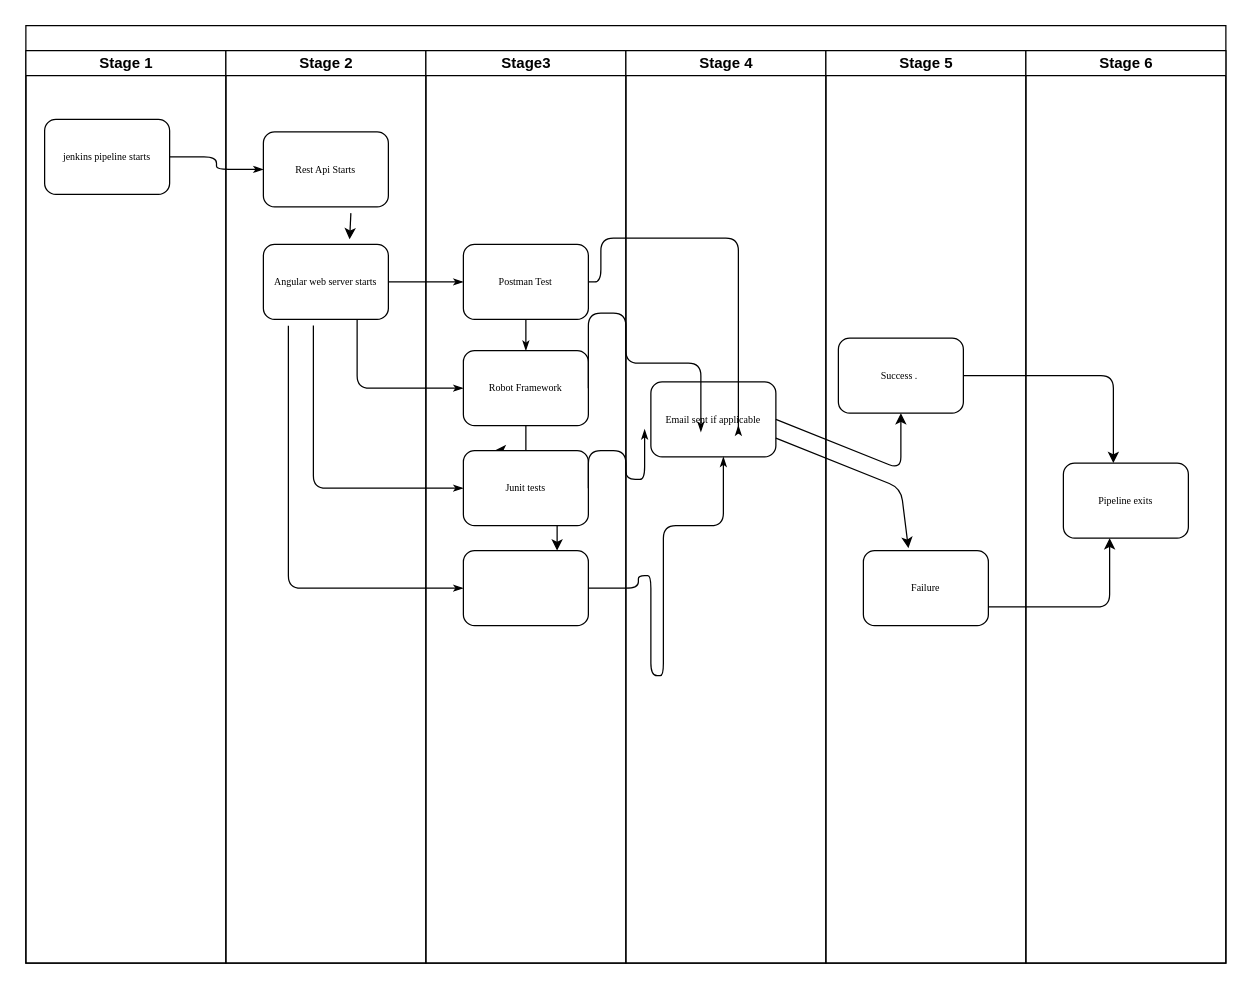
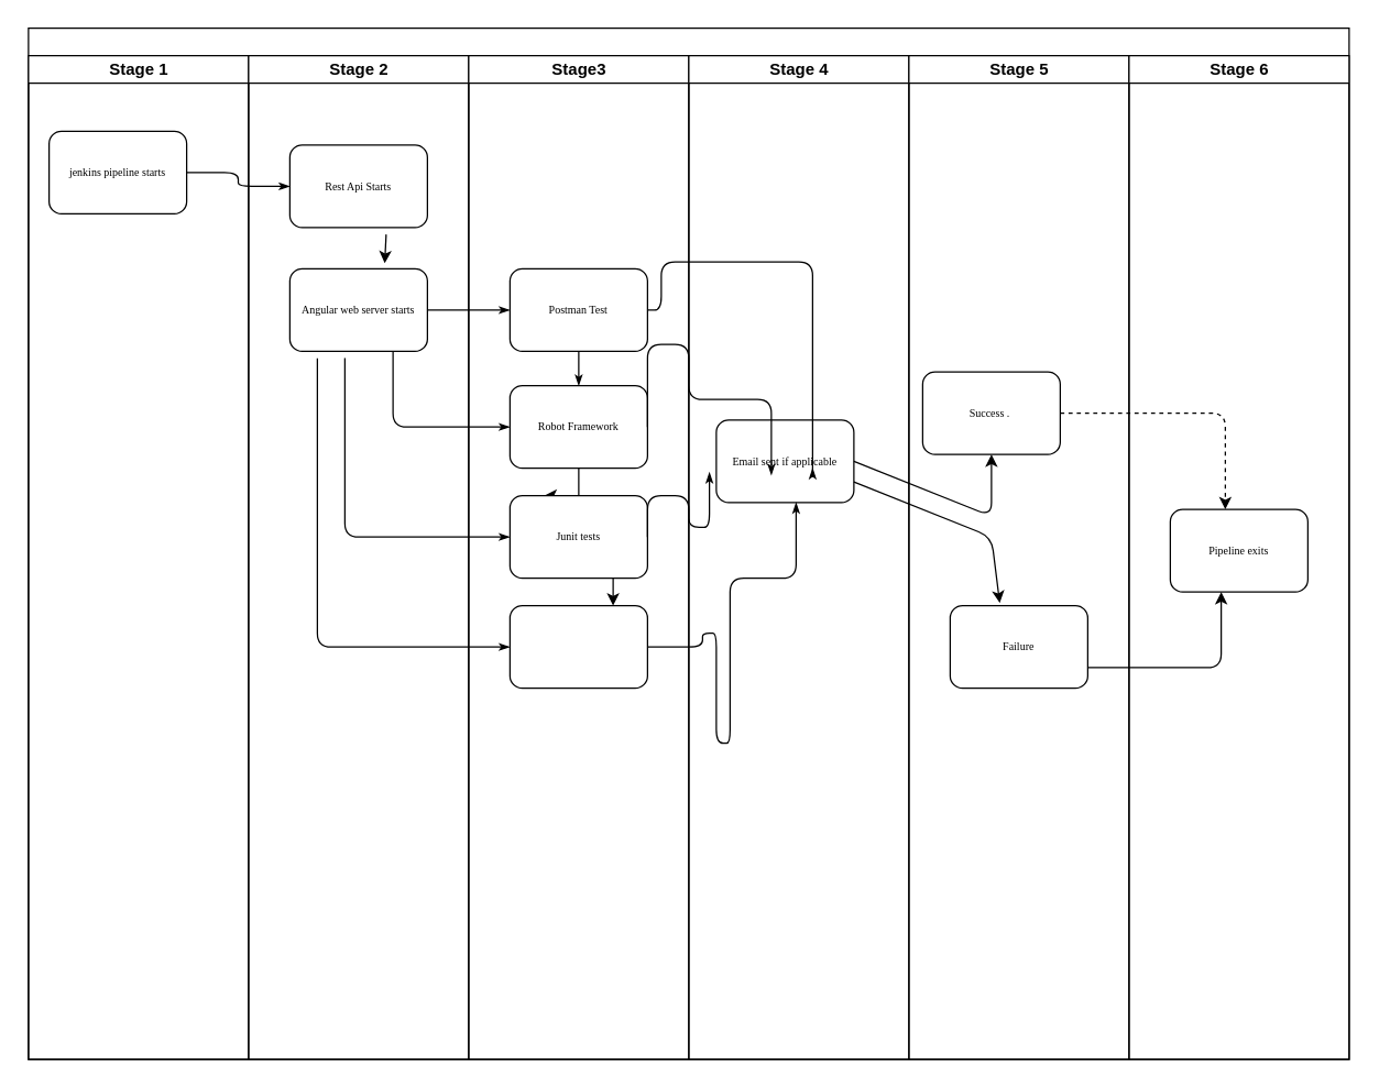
  <mxCell id="0" />
  <mxCell id="1" parent="0" />
  <mxCell id="2" value="" style="swimlane;html=1;childLayout=stackLayout;startSize=20;rounded=0;shadow=0;labelBackgroundColor=none;strokeWidth=1;fontFamily=Verdana;fontSize=8;align=center;" parent="1" vertex="1"><mxGeometry x="20" y="20" width="960" height="750" as="geometry" /></mxCell>
  <mxCell id="3" value="Stage 1" style="swimlane;html=1;startSize=20;" parent="2" vertex="1"><mxGeometry y="20" width="160" height="730" as="geometry" /></mxCell>
  <mxCell id="4" value="jenkins pipeline starts" style="rounded=1;whiteSpace=wrap;html=1;shadow=0;labelBackgroundColor=none;strokeWidth=1;fontFamily=Verdana;fontSize=8;align=center;" parent="3" vertex="1"><mxGeometry x="15" y="55" width="100" height="60" as="geometry" /></mxCell>
  <mxCell id="5" style="edgeStyle=orthogonalEdgeStyle;rounded=1;html=1;labelBackgroundColor=none;startArrow=none;startFill=0;startSize=5;endArrow=classicThin;endFill=1;endSize=5;jettySize=auto;orthogonalLoop=1;strokeWidth=1;fontFamily=Verdana;fontSize=8" parent="2" source="4" target="8" edge="1"><mxGeometry relative="1" as="geometry" /></mxCell>
  <mxCell id="6" style="edgeStyle=orthogonalEdgeStyle;rounded=1;html=1;labelBackgroundColor=none;startArrow=none;startFill=0;startSize=5;endArrow=classicThin;endFill=1;endSize=5;jettySize=auto;orthogonalLoop=1;strokeWidth=1;fontFamily=Verdana;fontSize=8" parent="2" source="9" target="11" edge="1"><mxGeometry relative="1" as="geometry" /></mxCell>
  <mxCell id="7" value="Stage 2" style="swimlane;html=1;startSize=20;" parent="2" vertex="1"><mxGeometry x="160" y="20" width="160" height="730" as="geometry" /></mxCell>
  <mxCell id="8" value="Rest Api Starts" style="rounded=1;whiteSpace=wrap;html=1;shadow=0;labelBackgroundColor=none;strokeWidth=1;fontFamily=Verdana;fontSize=8;align=center;" parent="7" vertex="1"><mxGeometry x="30" y="65" width="100" height="60" as="geometry" /></mxCell>
  <mxCell id="9" value="Angular web server starts" style="rounded=1;whiteSpace=wrap;html=1;shadow=0;labelBackgroundColor=none;strokeWidth=1;fontFamily=Verdana;fontSize=8;align=center;" parent="7" vertex="1"><mxGeometry x="30" y="155" width="100" height="60" as="geometry" /></mxCell>
  <mxCell id="10" value="Stage3" style="swimlane;html=1;startSize=20;" parent="2" vertex="1"><mxGeometry x="320" y="20" width="160" height="730" as="geometry" /></mxCell>
  <mxCell id="11" value="Postman Test" style="rounded=1;whiteSpace=wrap;html=1;shadow=0;labelBackgroundColor=none;strokeWidth=1;fontFamily=Verdana;fontSize=8;align=center;" parent="10" vertex="1"><mxGeometry x="30" y="155" width="100" height="60" as="geometry" /></mxCell>
  <mxCell id="12" style="edgeStyle=orthogonalEdgeStyle;rounded=1;html=1;labelBackgroundColor=none;startArrow=none;startFill=0;startSize=5;endArrow=classicThin;endFill=1;endSize=5;jettySize=auto;orthogonalLoop=1;strokeWidth=1;fontFamily=Verdana;fontSize=8" parent="10" source="11" edge="1"><mxGeometry relative="1" as="geometry"><mxPoint x="80" y="240" as="targetPoint" /></mxGeometry></mxCell>
  <mxCell id="13" style="edgeStyle=orthogonalEdgeStyle;rounded=0;orthogonalLoop=1;jettySize=auto;html=1;entryX=0.25;entryY=0;entryDx=0;entryDy=0;" edge="1" parent="10" source="14" target="15"><mxGeometry relative="1" as="geometry" /></mxCell>
  <mxCell id="14" value="Robot Framework" style="rounded=1;whiteSpace=wrap;html=1;shadow=0;labelBackgroundColor=none;strokeWidth=1;fontFamily=Verdana;fontSize=8;align=center;" parent="10" vertex="1"><mxGeometry x="30" y="240" width="100" height="60" as="geometry" /></mxCell>
  <mxCell id="15" value="Junit tests" style="rounded=1;whiteSpace=wrap;html=1;shadow=0;labelBackgroundColor=none;strokeWidth=1;fontFamily=Verdana;fontSize=8;align=center;" parent="10" vertex="1"><mxGeometry x="30" y="320" width="100" height="60" as="geometry" /></mxCell>
  <mxCell id="16" value="" style="rounded=1;whiteSpace=wrap;html=1;shadow=0;labelBackgroundColor=none;strokeWidth=1;fontFamily=Verdana;fontSize=8;align=center;" parent="10" vertex="1"><mxGeometry x="30" y="400" width="100" height="60" as="geometry" /></mxCell>
  <mxCell id="17" value="" style="endArrow=classic;html=1;exitX=0.75;exitY=1;exitDx=0;exitDy=0;entryX=0.75;entryY=0;entryDx=0;entryDy=0;" edge="1" parent="10" source="15" target="16"><mxGeometry width="50" height="50" relative="1" as="geometry"><mxPoint x="130" y="300" as="sourcePoint" /><mxPoint x="180" y="250" as="targetPoint" /></mxGeometry></mxCell>
  <mxCell id="18" value="Stage 4" style="swimlane;html=1;startSize=20;" parent="2" vertex="1"><mxGeometry x="480" y="20" width="160" height="730" as="geometry" /></mxCell>
  <mxCell id="19" value="Email sent if applicable" style="rounded=1;whiteSpace=wrap;html=1;shadow=0;labelBackgroundColor=none;strokeWidth=1;fontFamily=Verdana;fontSize=8;align=center;" vertex="1" parent="18"><mxGeometry x="20" y="265" width="100" height="60" as="geometry" /></mxCell>
  <mxCell id="20" style="edgeStyle=orthogonalEdgeStyle;rounded=1;html=1;labelBackgroundColor=none;startArrow=none;startFill=0;startSize=5;endArrow=classicThin;endFill=1;endSize=5;jettySize=auto;orthogonalLoop=1;strokeWidth=1;fontFamily=Verdana;fontSize=8;entryX=0;entryY=0.5;entryDx=0;entryDy=0;exitX=1;exitY=0.5;exitDx=0;exitDy=0;" edge="1" parent="18" source="14"><mxGeometry relative="1" as="geometry"><mxPoint x="-10" y="210" as="sourcePoint" /><mxPoint x="60" y="305" as="targetPoint" /><Array as="points"><mxPoint x="-30" y="210" /><mxPoint y="210" /><mxPoint y="250" /><mxPoint x="60" y="250" /></Array></mxGeometry></mxCell>
  <mxCell id="21" value="Stage 5" style="swimlane;html=1;startSize=20;" parent="2" vertex="1"><mxGeometry x="640" y="20" width="160" height="730" as="geometry" /></mxCell>
  <mxCell id="22" value="Success .&amp;nbsp;" style="rounded=1;whiteSpace=wrap;html=1;shadow=0;labelBackgroundColor=none;strokeWidth=1;fontFamily=Verdana;fontSize=8;align=center;" parent="21" vertex="1"><mxGeometry x="10" y="230" width="100" height="60" as="geometry" /></mxCell>
  <mxCell id="23" value="Failure" style="rounded=1;whiteSpace=wrap;html=1;shadow=0;labelBackgroundColor=none;strokeWidth=1;fontFamily=Verdana;fontSize=8;align=center;" parent="21" vertex="1"><mxGeometry x="30" y="400" width="100" height="60" as="geometry" /></mxCell>
  <mxCell id="24" value="Stage 6" style="swimlane;html=1;startSize=20;" parent="2" vertex="1"><mxGeometry x="800" y="20" width="160" height="730" as="geometry" /></mxCell>
  <mxCell id="25" value="Pipeline exits" style="rounded=1;whiteSpace=wrap;html=1;shadow=0;labelBackgroundColor=none;strokeWidth=1;fontFamily=Verdana;fontSize=8;align=center;" vertex="1" parent="24"><mxGeometry x="30" y="330" width="100" height="60" as="geometry" /></mxCell>
  <mxCell id="26" style="edgeStyle=orthogonalEdgeStyle;rounded=1;html=1;labelBackgroundColor=none;startArrow=none;startFill=0;startSize=5;endArrow=classicThin;endFill=1;endSize=5;jettySize=auto;orthogonalLoop=1;strokeWidth=1;fontFamily=Verdana;fontSize=8;exitX=0.75;exitY=1;exitDx=0;exitDy=0;entryX=0;entryY=0.5;entryDx=0;entryDy=0;" parent="2" source="9" target="14" edge="1"><mxGeometry relative="1" as="geometry"><mxPoint x="360" y="290" as="sourcePoint" /></mxGeometry></mxCell>
  <mxCell id="27" style="edgeStyle=orthogonalEdgeStyle;rounded=1;html=1;labelBackgroundColor=none;startArrow=none;startFill=0;startSize=5;endArrow=classicThin;endFill=1;endSize=5;jettySize=auto;orthogonalLoop=1;strokeWidth=1;fontFamily=Verdana;fontSize=8;exitX=0.4;exitY=1.083;exitDx=0;exitDy=0;entryX=0;entryY=0.5;entryDx=0;entryDy=0;exitPerimeter=0;" edge="1" parent="2" source="9" target="15"><mxGeometry relative="1" as="geometry"><mxPoint x="275" y="245" as="sourcePoint" /><mxPoint x="360" y="300" as="targetPoint" /><Array as="points"><mxPoint x="230" y="370" /></Array></mxGeometry></mxCell>
  <mxCell id="28" style="edgeStyle=orthogonalEdgeStyle;rounded=1;html=1;labelBackgroundColor=none;startArrow=none;startFill=0;startSize=5;endArrow=classicThin;endFill=1;endSize=5;jettySize=auto;orthogonalLoop=1;strokeWidth=1;fontFamily=Verdana;fontSize=8;exitX=1;exitY=0.5;exitDx=0;exitDy=0;" edge="1" parent="2" source="11"><mxGeometry relative="1" as="geometry"><mxPoint x="460" y="200" as="sourcePoint" /><mxPoint x="570" y="320" as="targetPoint" /><Array as="points"><mxPoint x="460" y="205" /><mxPoint x="460" y="170" /><mxPoint x="570" y="170" /><mxPoint x="570" y="326" /></Array></mxGeometry></mxCell>
  <mxCell id="29" style="edgeStyle=orthogonalEdgeStyle;rounded=1;html=1;labelBackgroundColor=none;startArrow=none;startFill=0;startSize=5;endArrow=classicThin;endFill=1;endSize=5;jettySize=auto;orthogonalLoop=1;strokeWidth=1;fontFamily=Verdana;fontSize=8;exitX=1;exitY=0.5;exitDx=0;exitDy=0;entryX=0.58;entryY=1;entryDx=0;entryDy=0;entryPerimeter=0;" edge="1" parent="2" source="16" target="19"><mxGeometry relative="1" as="geometry"><mxPoint x="490" y="235" as="sourcePoint" /><mxPoint x="510" y="350" as="targetPoint" /><Array as="points"><mxPoint x="490" y="450" /><mxPoint x="490" y="440" /><mxPoint x="500" y="440" /><mxPoint x="500" y="520" /><mxPoint x="510" y="520" /><mxPoint x="510" y="400" /><mxPoint x="558" y="400" /></Array></mxGeometry></mxCell>
  <mxCell id="30" style="edgeStyle=orthogonalEdgeStyle;rounded=1;html=1;labelBackgroundColor=none;startArrow=none;startFill=0;startSize=5;endArrow=classicThin;endFill=1;endSize=5;jettySize=auto;orthogonalLoop=1;strokeWidth=1;fontFamily=Verdana;fontSize=8;entryX=-0.05;entryY=0.633;entryDx=0;entryDy=0;exitX=1;exitY=0.5;exitDx=0;exitDy=0;entryPerimeter=0;" edge="1" parent="2" source="15" target="19"><mxGeometry relative="1" as="geometry"><mxPoint x="500" y="230" as="sourcePoint" /><mxPoint x="570" y="325" as="targetPoint" /><Array as="points"><mxPoint x="450" y="340" /><mxPoint x="480" y="340" /><mxPoint x="480" y="363" /></Array></mxGeometry></mxCell>
  <mxCell id="31" value="" style="endArrow=classic;html=1;exitX=1;exitY=0.5;exitDx=0;exitDy=0;entryX=0.5;entryY=1;entryDx=0;entryDy=0;" edge="1" parent="2" source="19" target="22"><mxGeometry width="50" height="50" relative="1" as="geometry"><mxPoint x="450" y="350" as="sourcePoint" /><mxPoint x="500" y="300" as="targetPoint" /><Array as="points"><mxPoint x="700" y="355" /></Array></mxGeometry></mxCell>
  <mxCell id="32" value="" style="endArrow=classic;html=1;exitX=1;exitY=0.75;exitDx=0;exitDy=0;entryX=0.36;entryY=-0.033;entryDx=0;entryDy=0;entryPerimeter=0;" edge="1" parent="2" source="19" target="23"><mxGeometry width="50" height="50" relative="1" as="geometry"><mxPoint x="450" y="350" as="sourcePoint" /><mxPoint x="500" y="300" as="targetPoint" /><Array as="points"><mxPoint x="700" y="370" /></Array></mxGeometry></mxCell>
- <mxCell id="33" value="" style="endArrow=classic;html=1;exitX=1;exitY=0.5;exitDx=0;exitDy=0;entryX=0.4;entryY=0;entryDx=0;entryDy=0;entryPerimeter=0;" edge="1" parent="2" source="22" target="25"><mxGeometry width="50" height="50" relative="1" as="geometry"><mxPoint x="450" y="320" as="sourcePoint" /><mxPoint x="500" y="270" as="targetPoint" /><Array as="points"><mxPoint x="870" y="280" /></Array></mxGeometry></mxCell>
+ <mxCell id="33" value="" style="endArrow=classic;html=1;exitX=1;exitY=0.5;exitDx=0;exitDy=0;entryX=0.4;entryY=0;entryDx=0;entryDy=0;entryPerimeter=0;dashed=1;" edge="1" parent="2" source="22" target="25"><mxGeometry width="50" height="50" relative="1" as="geometry"><mxPoint x="450" y="320" as="sourcePoint" /><mxPoint x="500" y="270" as="targetPoint" /><Array as="points"><mxPoint x="870" y="280" /></Array></mxGeometry></mxCell>
  <mxCell id="34" value="" style="endArrow=classic;html=1;entryX=0.37;entryY=1;entryDx=0;entryDy=0;entryPerimeter=0;exitX=1;exitY=0.75;exitDx=0;exitDy=0;" edge="1" parent="2" source="23" target="25"><mxGeometry width="50" height="50" relative="1" as="geometry"><mxPoint x="450" y="320" as="sourcePoint" /><mxPoint x="500" y="270" as="targetPoint" /><Array as="points"><mxPoint x="867" y="465" /></Array></mxGeometry></mxCell>
  <mxCell id="35" style="edgeStyle=orthogonalEdgeStyle;rounded=1;html=1;labelBackgroundColor=none;startArrow=none;startFill=0;startSize=5;endArrow=classicThin;endFill=1;endSize=5;jettySize=auto;orthogonalLoop=1;strokeWidth=1;fontFamily=Verdana;fontSize=8;entryX=0;entryY=0.5;entryDx=0;entryDy=0;" edge="1" parent="1" target="16"><mxGeometry relative="1" as="geometry"><mxPoint x="230" y="260" as="sourcePoint" /><mxPoint x="380" y="400" as="targetPoint" /><Array as="points"><mxPoint x="230" y="470" /></Array></mxGeometry></mxCell>
  <mxCell id="36" value="" style="endArrow=classic;html=1;entryX=0.69;entryY=-0.067;entryDx=0;entryDy=0;entryPerimeter=0;" edge="1" parent="1" target="9"><mxGeometry width="50" height="50" relative="1" as="geometry"><mxPoint x="280" y="170" as="sourcePoint" /><mxPoint x="520" y="290" as="targetPoint" /></mxGeometry></mxCell>
